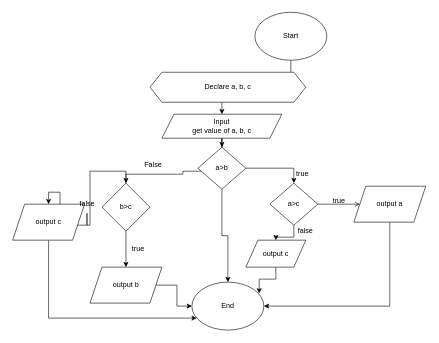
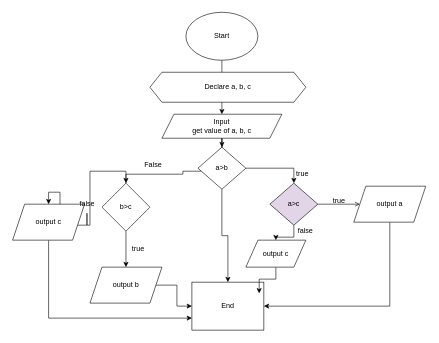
  <mxCell id="0" />
  <mxCell id="1" parent="0" />
  <mxCell id="2" value="" style="edgeStyle=orthogonalEdgeStyle;rounded=0;orthogonalLoop=1;jettySize=auto;html=1;" edge="1" parent="1" source="3" target="7"><mxGeometry relative="1" as="geometry" /></mxCell>
- <mxCell id="3" value="Start&lt;br&gt;" style="ellipse;whiteSpace=wrap;html=1;" vertex="1" parent="1"><mxGeometry x="424" y="20" width="120" height="80" as="geometry" /></mxCell>
- <mxCell id="4" value="End" style="ellipse;whiteSpace=wrap;html=1;" vertex="1" parent="1"><mxGeometry x="319" y="470" width="120" height="80" as="geometry" /></mxCell>
+ <mxCell id="3" value="Start&lt;br&gt;" style="ellipse;whiteSpace=wrap;html=1;" vertex="1" parent="1"><mxGeometry x="309" y="20" width="120" height="80" as="geometry" /></mxCell>
+ <mxCell id="4" value="End" style="whiteSpace=wrap;html=1;rounded=0;" vertex="1" parent="1"><mxGeometry x="319" y="470" width="120" height="80" as="geometry" /></mxCell>
  <mxCell id="5" value="Declare a, b, c" style="shape=hexagon;perimeter=hexagonPerimeter2;whiteSpace=wrap;html=1;fixedSize=1;" vertex="1" parent="1"><mxGeometry x="249" y="120" width="260" height="50" as="geometry" /></mxCell>
  <mxCell id="6" value="" style="edgeStyle=orthogonalEdgeStyle;rounded=0;orthogonalLoop=1;jettySize=auto;html=1;" edge="1" parent="1" source="7" target="11"><mxGeometry relative="1" as="geometry" /></mxCell>
  <mxCell id="7" value="Input&lt;br&gt;get value of a, b, c" style="shape=parallelogram;perimeter=parallelogramPerimeter;whiteSpace=wrap;html=1;fixedSize=1;" vertex="1" parent="1"><mxGeometry x="269" y="190" width="200" height="40" as="geometry" /></mxCell>
  <mxCell id="8" value="" style="edgeStyle=orthogonalEdgeStyle;rounded=0;orthogonalLoop=1;jettySize=auto;html=1;entryX=0.5;entryY=0;entryDx=0;entryDy=0;" edge="1" parent="1" source="11" target="17"><mxGeometry relative="1" as="geometry"><mxPoint x="579" y="260" as="targetPoint" /></mxGeometry></mxCell>
  <mxCell id="9" style="edgeStyle=orthogonalEdgeStyle;rounded=0;orthogonalLoop=1;jettySize=auto;html=1;" edge="1" parent="1" source="11" target="14"><mxGeometry relative="1" as="geometry"><Array as="points"><mxPoint x="304" y="285" /><mxPoint x="304" y="290" /></Array></mxGeometry></mxCell>
  <mxCell id="10" style="edgeStyle=orthogonalEdgeStyle;rounded=0;orthogonalLoop=1;jettySize=auto;html=1;entryX=0.5;entryY=0;entryDx=0;entryDy=0;" edge="1" parent="1" source="11" target="4"><mxGeometry relative="1" as="geometry" /></mxCell>
  <mxCell id="11" value="a&amp;gt;b" style="rhombus;whiteSpace=wrap;html=1;" vertex="1" parent="1"><mxGeometry x="329" y="245" width="80" height="70" as="geometry" /></mxCell>
  <mxCell id="12" value="" style="edgeStyle=orthogonalEdgeStyle;rounded=0;orthogonalLoop=1;jettySize=auto;html=1;startArrow=none;" edge="1" parent="1" source="29" target="27"><mxGeometry relative="1" as="geometry" /></mxCell>
  <mxCell id="13" value="" style="edgeStyle=orthogonalEdgeStyle;rounded=0;orthogonalLoop=1;jettySize=auto;html=1;" edge="1" parent="1" source="14" target="31"><mxGeometry relative="1" as="geometry" /></mxCell>
  <mxCell id="14" value="b&amp;gt;c" style="rhombus;whiteSpace=wrap;html=1;" vertex="1" parent="1"><mxGeometry x="169" y="305" width="80" height="80" as="geometry" /></mxCell>
  <mxCell id="15" value="" style="edgeStyle=orthogonalEdgeStyle;rounded=0;orthogonalLoop=1;jettySize=auto;html=1;endArrow=open;" edge="1" parent="1" source="17" target="21"><mxGeometry relative="1" as="geometry" /></mxCell>
  <mxCell id="16" value="" style="edgeStyle=orthogonalEdgeStyle;rounded=0;orthogonalLoop=1;jettySize=auto;html=1;" edge="1" parent="1" source="17" target="24"><mxGeometry relative="1" as="geometry" /></mxCell>
- <mxCell id="17" value="a&amp;gt;c" style="rhombus;whiteSpace=wrap;html=1;" vertex="1" parent="1"><mxGeometry x="449" y="305" width="80" height="70" as="geometry" /></mxCell>
+ <mxCell id="17" value="a&amp;gt;c" style="rhombus;whiteSpace=wrap;html=1;fillColor=#e1d5e7;" vertex="1" parent="1"><mxGeometry x="449" y="305" width="80" height="70" as="geometry" /></mxCell>
  <mxCell id="18" value="true" style="text;html=1;align=center;verticalAlign=middle;resizable=0;points=[];autosize=1;strokeColor=none;fillColor=none;" vertex="1" parent="1"><mxGeometry x="483" y="275" width="40" height="30" as="geometry" /></mxCell>
  <mxCell id="19" value="False" style="text;html=1;align=center;verticalAlign=middle;resizable=0;points=[];autosize=1;strokeColor=none;fillColor=none;" vertex="1" parent="1"><mxGeometry x="229" y="260" width="50" height="30" as="geometry" /></mxCell>
  <mxCell id="20" style="edgeStyle=orthogonalEdgeStyle;rounded=0;orthogonalLoop=1;jettySize=auto;html=1;entryX=1;entryY=0.5;entryDx=0;entryDy=0;" edge="1" parent="1" source="21" target="4"><mxGeometry relative="1" as="geometry"><Array as="points"><mxPoint x="649" y="510" /></Array></mxGeometry></mxCell>
  <mxCell id="21" value="output a" style="shape=parallelogram;perimeter=parallelogramPerimeter;whiteSpace=wrap;html=1;fixedSize=1;" vertex="1" parent="1"><mxGeometry x="589" y="310" width="120" height="60" as="geometry" /></mxCell>
  <mxCell id="22" value="true" style="text;html=1;align=center;verticalAlign=middle;resizable=0;points=[];autosize=1;strokeColor=none;fillColor=none;" vertex="1" parent="1"><mxGeometry x="544" y="320" width="40" height="30" as="geometry" /></mxCell>
  <mxCell id="23" style="edgeStyle=orthogonalEdgeStyle;rounded=0;orthogonalLoop=1;jettySize=auto;html=1;entryX=0.935;entryY=0.233;entryDx=0;entryDy=0;entryPerimeter=0;" edge="1" parent="1" source="24" target="4"><mxGeometry relative="1" as="geometry" /></mxCell>
  <mxCell id="24" value="output c" style="shape=parallelogram;perimeter=parallelogramPerimeter;whiteSpace=wrap;html=1;fixedSize=1;" vertex="1" parent="1"><mxGeometry x="409" y="400" width="100" height="45" as="geometry" /></mxCell>
  <mxCell id="25" value="false" style="text;html=1;align=center;verticalAlign=middle;resizable=0;points=[];autosize=1;strokeColor=none;fillColor=none;" vertex="1" parent="1"><mxGeometry x="483" y="370" width="50" height="30" as="geometry" /></mxCell>
  <mxCell id="26" style="edgeStyle=orthogonalEdgeStyle;rounded=0;orthogonalLoop=1;jettySize=auto;html=1;" edge="1" parent="1" source="27" target="4"><mxGeometry relative="1" as="geometry"><Array as="points"><mxPoint x="80" y="530" /></Array></mxGeometry></mxCell>
  <mxCell id="27" value="output c" style="shape=parallelogram;perimeter=parallelogramPerimeter;whiteSpace=wrap;html=1;fixedSize=1;" vertex="1" parent="1"><mxGeometry x="20" y="340" width="120" height="60" as="geometry" /></mxCell>
  <mxCell id="28" value="" style="edgeStyle=orthogonalEdgeStyle;rounded=0;orthogonalLoop=1;jettySize=auto;html=1;endArrow=none;" edge="1" parent="1" source="14" target="29"><mxGeometry relative="1" as="geometry"><mxPoint x="169" y="345" as="sourcePoint" /><mxPoint x="99" y="345" as="targetPoint" /></mxGeometry></mxCell>
  <mxCell id="29" value="false" style="text;html=1;align=center;verticalAlign=middle;resizable=0;points=[];autosize=1;strokeColor=none;fillColor=none;" vertex="1" parent="1"><mxGeometry x="119" y="325" width="50" height="30" as="geometry" /></mxCell>
  <mxCell id="30" style="edgeStyle=orthogonalEdgeStyle;rounded=0;orthogonalLoop=1;jettySize=auto;html=1;" edge="1" parent="1" source="31" target="4"><mxGeometry relative="1" as="geometry" /></mxCell>
  <mxCell id="31" value="output b" style="shape=parallelogram;perimeter=parallelogramPerimeter;whiteSpace=wrap;html=1;fixedSize=1;" vertex="1" parent="1"><mxGeometry x="149" y="445" width="120" height="60" as="geometry" /></mxCell>
  <mxCell id="32" value="true" style="text;html=1;align=center;verticalAlign=middle;resizable=0;points=[];autosize=1;strokeColor=none;fillColor=none;" vertex="1" parent="1"><mxGeometry x="209" y="400" width="40" height="30" as="geometry" /></mxCell>
